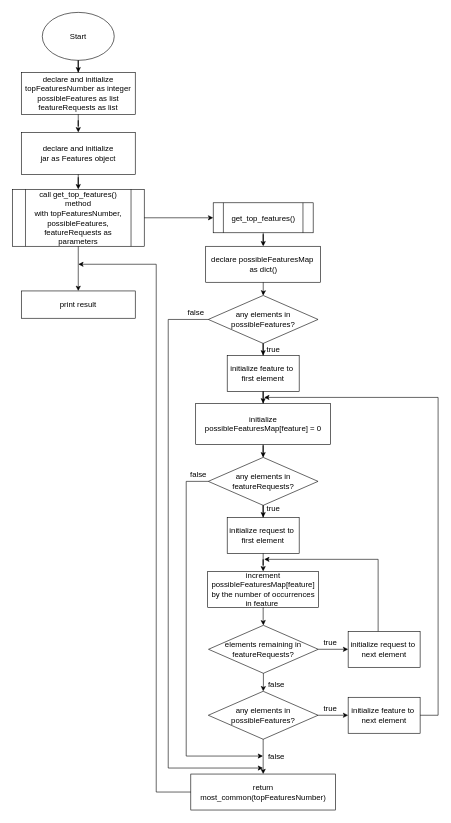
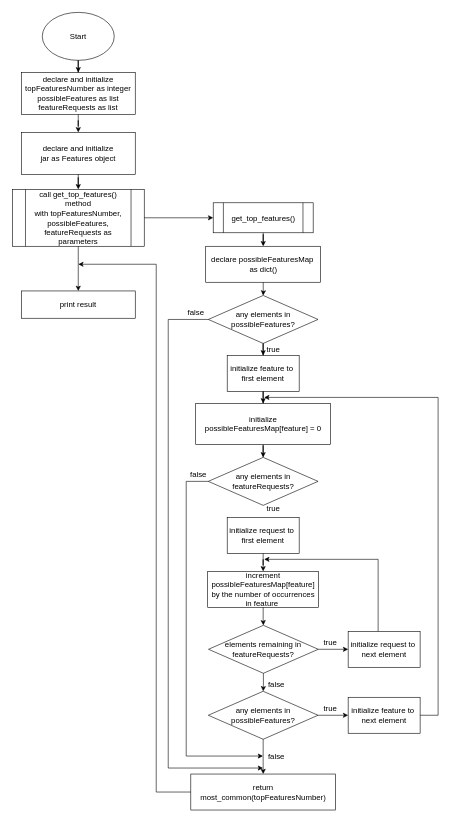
  <mxCell id="0" />
  <mxCell id="1" parent="0" />
  <mxCell id="2" style="edgeStyle=orthogonalEdgeStyle;rounded=0;orthogonalLoop=1;jettySize=auto;html=1;entryX=0.5;entryY=0;entryDx=0;entryDy=0;fontSize=13;" edge="1" parent="1" source="3" target="5"><mxGeometry relative="1" as="geometry" /></mxCell>
  <mxCell id="3" value="&lt;font style=&quot;font-size: 13px;&quot;&gt;Start&lt;/font&gt;" style="ellipse;whiteSpace=wrap;html=1;gradientColor=#66B2FF;fillColor=none;fontSize=13;" parent="1" vertex="1"><mxGeometry x="70" y="20" width="120" height="80" as="geometry" /></mxCell>
  <mxCell id="4" style="edgeStyle=orthogonalEdgeStyle;rounded=0;orthogonalLoop=1;jettySize=auto;html=1;fontSize=13;" edge="1" parent="1" source="5" target="7"><mxGeometry relative="1" as="geometry" /></mxCell>
  <mxCell id="5" value="declare and initialize&lt;br style=&quot;font-size: 13px&quot;&gt;topFeaturesNumber as integer&lt;br style=&quot;font-size: 13px&quot;&gt;possibleFeatures as list&lt;br style=&quot;font-size: 13px&quot;&gt;featureRequests as list" style="rounded=0;whiteSpace=wrap;html=1;fillColor=none;fontSize=13;" vertex="1" parent="1"><mxGeometry x="35" y="120" width="190" height="70" as="geometry" /></mxCell>
  <mxCell id="6" style="edgeStyle=orthogonalEdgeStyle;rounded=0;orthogonalLoop=1;jettySize=auto;html=1;entryX=0.5;entryY=0;entryDx=0;entryDy=0;fontSize=13;" edge="1" parent="1" source="7" target="12"><mxGeometry relative="1" as="geometry" /></mxCell>
  <mxCell id="7" value="declare and initialize&lt;br style=&quot;font-size: 13px;&quot;&gt;jar as Features object" style="rounded=0;whiteSpace=wrap;html=1;fillColor=none;fontSize=13;" vertex="1" parent="1"><mxGeometry x="35" y="220" width="190" height="70" as="geometry" /></mxCell>
  <mxCell id="8" style="edgeStyle=orthogonalEdgeStyle;rounded=0;orthogonalLoop=1;jettySize=auto;html=1;fontSize=13;" edge="1" parent="1" source="9" target="14"><mxGeometry relative="1" as="geometry" /></mxCell>
  <mxCell id="9" value="get_top_features()" style="shape=process;whiteSpace=wrap;html=1;backgroundOutline=1;fillColor=none;fontSize=13;" vertex="1" parent="1"><mxGeometry x="355" y="337.5" width="166.67" height="50" as="geometry" /></mxCell>
  <mxCell id="10" style="edgeStyle=orthogonalEdgeStyle;rounded=0;orthogonalLoop=1;jettySize=auto;html=1;entryX=0;entryY=0.5;entryDx=0;entryDy=0;fontSize=13;" edge="1" parent="1" source="12" target="9"><mxGeometry relative="1" as="geometry" /></mxCell>
  <mxCell id="11" value="" style="edgeStyle=orthogonalEdgeStyle;rounded=0;orthogonalLoop=1;jettySize=auto;html=1;fontSize=13;" edge="1" parent="1" source="12" target="49"><mxGeometry relative="1" as="geometry" /></mxCell>
  <mxCell id="12" value="&lt;span style=&quot;font-size: 13px;&quot;&gt;call&amp;nbsp;get_top_features() method with&amp;nbsp;topFeaturesNumber, possibleFeatures, featureRequests as parameters&lt;/span&gt;" style="shape=process;whiteSpace=wrap;html=1;backgroundOutline=1;fillColor=none;fontSize=13;" vertex="1" parent="1"><mxGeometry x="20" y="315" width="220" height="95" as="geometry" /></mxCell>
  <mxCell id="13" style="edgeStyle=orthogonalEdgeStyle;rounded=0;orthogonalLoop=1;jettySize=auto;html=1;fontSize=13;" edge="1" parent="1" source="14" target="17"><mxGeometry relative="1" as="geometry" /></mxCell>
  <mxCell id="14" value="declare&amp;nbsp;possibleFeaturesMap&amp;nbsp; as dict()" style="rounded=0;whiteSpace=wrap;html=1;fillColor=none;fontSize=13;" vertex="1" parent="1"><mxGeometry x="342.5" y="410" width="191.67" height="60" as="geometry" /></mxCell>
  <mxCell id="15" style="edgeStyle=orthogonalEdgeStyle;rounded=0;orthogonalLoop=1;jettySize=auto;html=1;fontSize=13;" edge="1" parent="1" source="17" target="19"><mxGeometry relative="1" as="geometry" /></mxCell>
  <mxCell id="16" style="edgeStyle=orthogonalEdgeStyle;rounded=0;orthogonalLoop=1;jettySize=auto;html=1;fontSize=13;" edge="1" parent="1" source="17"><mxGeometry relative="1" as="geometry"><mxPoint x="438" y="1280" as="targetPoint" /><Array as="points"><mxPoint x="280" y="532" /><mxPoint x="280" y="1280" /></Array></mxGeometry></mxCell>
  <mxCell id="17" value="any elements in&lt;br&gt;possibleFeatures?" style="rhombus;whiteSpace=wrap;html=1;fillColor=none;fontSize=13;" vertex="1" parent="1"><mxGeometry x="346.83" y="492" width="183" height="80" as="geometry" /></mxCell>
  <mxCell id="18" style="edgeStyle=orthogonalEdgeStyle;rounded=0;orthogonalLoop=1;jettySize=auto;html=1;fontSize=13;" edge="1" parent="1" source="19" target="21"><mxGeometry relative="1" as="geometry" /></mxCell>
  <mxCell id="19" value="initialize&amp;nbsp;feature to&amp;nbsp;&lt;br&gt;first element" style="rounded=0;whiteSpace=wrap;html=1;fillColor=none;fontSize=13;" vertex="1" parent="1"><mxGeometry x="378.33" y="592" width="120" height="60" as="geometry" /></mxCell>
  <mxCell id="20" style="edgeStyle=orthogonalEdgeStyle;rounded=0;orthogonalLoop=1;jettySize=auto;html=1;fontSize=13;" edge="1" parent="1" source="21" target="24"><mxGeometry relative="1" as="geometry" /></mxCell>
  <mxCell id="21" value="initialize&lt;br&gt;possibleFeaturesMap[feature] = 0" style="rounded=0;whiteSpace=wrap;html=1;fillColor=none;fontSize=13;" vertex="1" parent="1"><mxGeometry x="325.83" y="672" width="225" height="68.64" as="geometry" /></mxCell>
- <mxCell id="22" style="edgeStyle=orthogonalEdgeStyle;rounded=0;orthogonalLoop=1;jettySize=auto;html=1;entryX=0.5;entryY=0;entryDx=0;entryDy=0;fontSize=13;" edge="1" parent="1" source="24" target="26"><mxGeometry relative="1" as="geometry" /></mxCell>
  <mxCell id="23" style="edgeStyle=orthogonalEdgeStyle;rounded=0;orthogonalLoop=1;jettySize=auto;html=1;fontSize=13;" edge="1" parent="1" source="24"><mxGeometry relative="1" as="geometry"><mxPoint x="438" y="1260" as="targetPoint" /><Array as="points"><mxPoint x="310" y="802" /><mxPoint x="310" y="1260" /></Array></mxGeometry></mxCell>
  <mxCell id="24" value="any elements in&lt;br&gt;featureRequests?" style="rhombus;whiteSpace=wrap;html=1;fillColor=none;fontSize=13;" vertex="1" parent="1"><mxGeometry x="346.83" y="762" width="183" height="80" as="geometry" /></mxCell>
  <mxCell id="25" style="edgeStyle=orthogonalEdgeStyle;rounded=0;orthogonalLoop=1;jettySize=auto;html=1;fontSize=13;" edge="1" parent="1" source="26" target="28"><mxGeometry relative="1" as="geometry" /></mxCell>
  <mxCell id="26" value="initialize&amp;nbsp;request&amp;nbsp;to&amp;nbsp;&lt;br&gt;first element" style="rounded=0;whiteSpace=wrap;html=1;fillColor=none;fontSize=13;" vertex="1" parent="1"><mxGeometry x="378.33" y="862" width="120" height="60" as="geometry" /></mxCell>
  <mxCell id="27" style="edgeStyle=orthogonalEdgeStyle;rounded=0;orthogonalLoop=1;jettySize=auto;html=1;entryX=0.5;entryY=0;entryDx=0;entryDy=0;fontSize=13;" edge="1" parent="1" source="28" target="31"><mxGeometry relative="1" as="geometry" /></mxCell>
  <mxCell id="28" value="increment possibleFeaturesMap[feature] by the number of occurrences in feature&amp;nbsp;" style="rounded=0;whiteSpace=wrap;html=1;fillColor=none;fontSize=13;" vertex="1" parent="1"><mxGeometry x="345.83" y="952" width="185" height="60" as="geometry" /></mxCell>
  <mxCell id="29" style="edgeStyle=orthogonalEdgeStyle;rounded=0;orthogonalLoop=1;jettySize=auto;html=1;entryX=0;entryY=0.5;entryDx=0;entryDy=0;fontSize=13;" edge="1" parent="1" source="31" target="33"><mxGeometry relative="1" as="geometry" /></mxCell>
  <mxCell id="30" style="edgeStyle=orthogonalEdgeStyle;rounded=0;orthogonalLoop=1;jettySize=auto;html=1;entryX=0.5;entryY=0;entryDx=0;entryDy=0;fontSize=13;" edge="1" parent="1" source="31" target="36"><mxGeometry relative="1" as="geometry" /></mxCell>
  <mxCell id="31" value="elements remaining in&lt;br&gt;featureRequests?" style="rhombus;whiteSpace=wrap;html=1;fillColor=none;fontSize=13;" vertex="1" parent="1"><mxGeometry x="347.17" y="1042" width="183" height="80" as="geometry" /></mxCell>
  <mxCell id="32" style="edgeStyle=orthogonalEdgeStyle;rounded=0;orthogonalLoop=1;jettySize=auto;html=1;fontSize=13;" edge="1" parent="1" source="33"><mxGeometry relative="1" as="geometry"><mxPoint x="440" y="932" as="targetPoint" /><Array as="points"><mxPoint x="630" y="932" /></Array></mxGeometry></mxCell>
  <mxCell id="33" value="initialize&amp;nbsp;request&amp;nbsp;to&amp;nbsp;&lt;br&gt;next element" style="rounded=0;whiteSpace=wrap;html=1;fillColor=none;fontSize=13;" vertex="1" parent="1"><mxGeometry x="580" y="1052" width="120" height="60" as="geometry" /></mxCell>
  <mxCell id="34" style="edgeStyle=orthogonalEdgeStyle;rounded=0;orthogonalLoop=1;jettySize=auto;html=1;entryX=0;entryY=0.5;entryDx=0;entryDy=0;fontSize=13;" edge="1" parent="1" source="36" target="38"><mxGeometry relative="1" as="geometry" /></mxCell>
  <mxCell id="35" style="edgeStyle=orthogonalEdgeStyle;rounded=0;orthogonalLoop=1;jettySize=auto;html=1;fontSize=13;" edge="1" parent="1" source="36"><mxGeometry relative="1" as="geometry"><mxPoint x="438.33" y="1290" as="targetPoint" /></mxGeometry></mxCell>
  <mxCell id="36" value="any elements in&lt;br&gt;possibleFeatures?" style="rhombus;whiteSpace=wrap;html=1;fillColor=none;fontSize=13;" vertex="1" parent="1"><mxGeometry x="346.83" y="1152" width="183" height="80" as="geometry" /></mxCell>
  <mxCell id="37" style="edgeStyle=orthogonalEdgeStyle;rounded=0;orthogonalLoop=1;jettySize=auto;html=1;fontSize=13;" edge="1" parent="1" source="38"><mxGeometry relative="1" as="geometry"><mxPoint x="440" y="662" as="targetPoint" /><Array as="points"><mxPoint x="730" y="1192" /><mxPoint x="730" y="662" /></Array></mxGeometry></mxCell>
  <mxCell id="38" value="initialize&amp;nbsp;feature to&amp;nbsp;&lt;br&gt;next element" style="rounded=0;whiteSpace=wrap;html=1;fillColor=none;fontSize=13;" vertex="1" parent="1"><mxGeometry x="580" y="1162" width="120" height="60" as="geometry" /></mxCell>
  <mxCell id="39" style="edgeStyle=orthogonalEdgeStyle;rounded=0;orthogonalLoop=1;jettySize=auto;html=1;fontSize=13;" edge="1" parent="1" source="40"><mxGeometry relative="1" as="geometry"><mxPoint x="130" y="440" as="targetPoint" /><Array as="points"><mxPoint x="260" y="1320" /><mxPoint x="260" y="440" /></Array></mxGeometry></mxCell>
  <mxCell id="40" value="return most_common(topFeaturesNumber)" style="rounded=0;whiteSpace=wrap;html=1;fillColor=none;fontSize=13;" vertex="1" parent="1"><mxGeometry x="317.66" y="1290" width="241.33" height="60" as="geometry" /></mxCell>
  <mxCell id="41" value="false" style="text;html=1;align=center;verticalAlign=middle;resizable=0;points=[];autosize=1;fontSize=13;" vertex="1" parent="1"><mxGeometry x="310" y="780" width="40" height="20" as="geometry" /></mxCell>
  <mxCell id="42" value="false" style="text;html=1;align=center;verticalAlign=middle;resizable=0;points=[];autosize=1;fontSize=13;" vertex="1" parent="1"><mxGeometry x="305.83" y="510" width="40" height="20" as="geometry" /></mxCell>
  <mxCell id="43" value="true" style="text;html=1;align=center;verticalAlign=middle;resizable=0;points=[];autosize=1;fontSize=13;" vertex="1" parent="1"><mxGeometry x="435" y="572" width="40" height="20" as="geometry" /></mxCell>
  <mxCell id="44" value="true" style="text;html=1;align=center;verticalAlign=middle;resizable=0;points=[];autosize=1;fontSize=13;" vertex="1" parent="1"><mxGeometry x="435" y="837" width="40" height="20" as="geometry" /></mxCell>
  <mxCell id="45" value="true" style="text;html=1;align=center;verticalAlign=middle;resizable=0;points=[];autosize=1;fontSize=13;" vertex="1" parent="1"><mxGeometry x="529.83" y="1060" width="40" height="20" as="geometry" /></mxCell>
  <mxCell id="46" value="true" style="text;html=1;align=center;verticalAlign=middle;resizable=0;points=[];autosize=1;fontSize=13;" vertex="1" parent="1"><mxGeometry x="529.83" y="1170" width="40" height="20" as="geometry" /></mxCell>
  <mxCell id="47" value="false" style="text;html=1;align=center;verticalAlign=middle;resizable=0;points=[];autosize=1;fontSize=13;" vertex="1" parent="1"><mxGeometry x="440" y="1131" width="40" height="20" as="geometry" /></mxCell>
  <mxCell id="48" value="false" style="text;html=1;align=center;verticalAlign=middle;resizable=0;points=[];autosize=1;fontSize=13;" vertex="1" parent="1"><mxGeometry x="440" y="1250" width="40" height="20" as="geometry" /></mxCell>
  <mxCell id="49" value="print result" style="whiteSpace=wrap;html=1;fontSize=13;fillColor=none;" vertex="1" parent="1"><mxGeometry x="35" y="484.5" width="190" height="45.5" as="geometry" /></mxCell>
